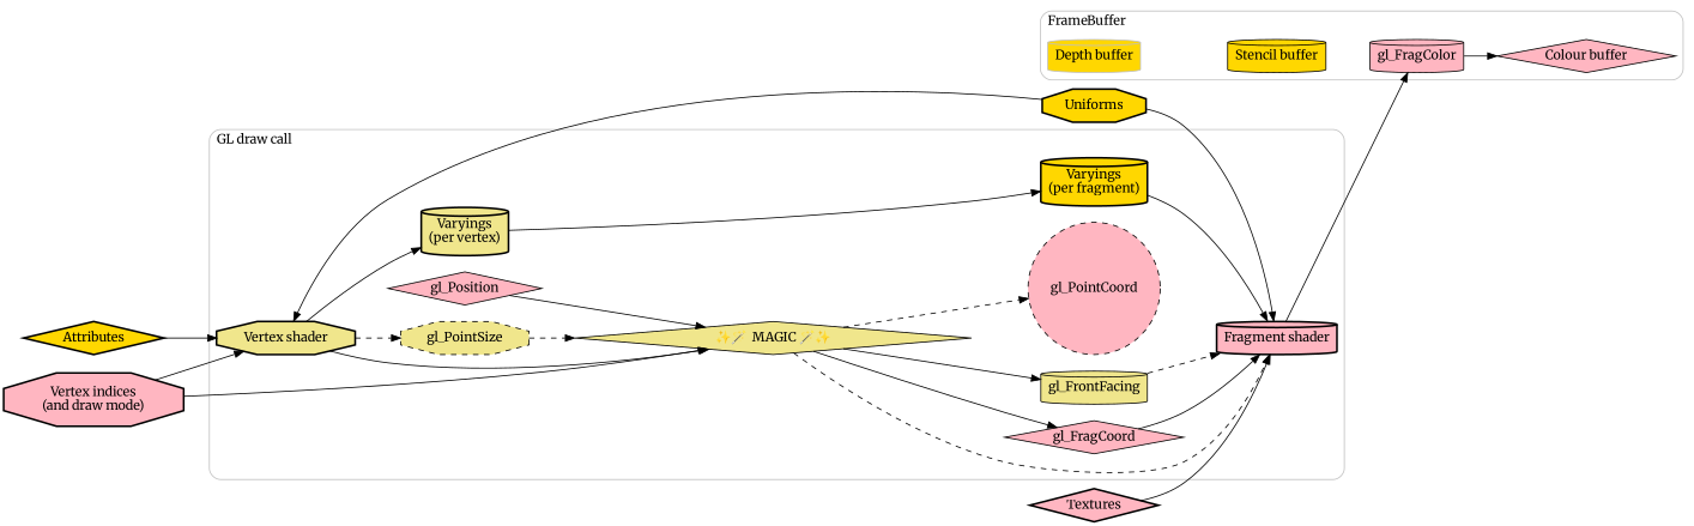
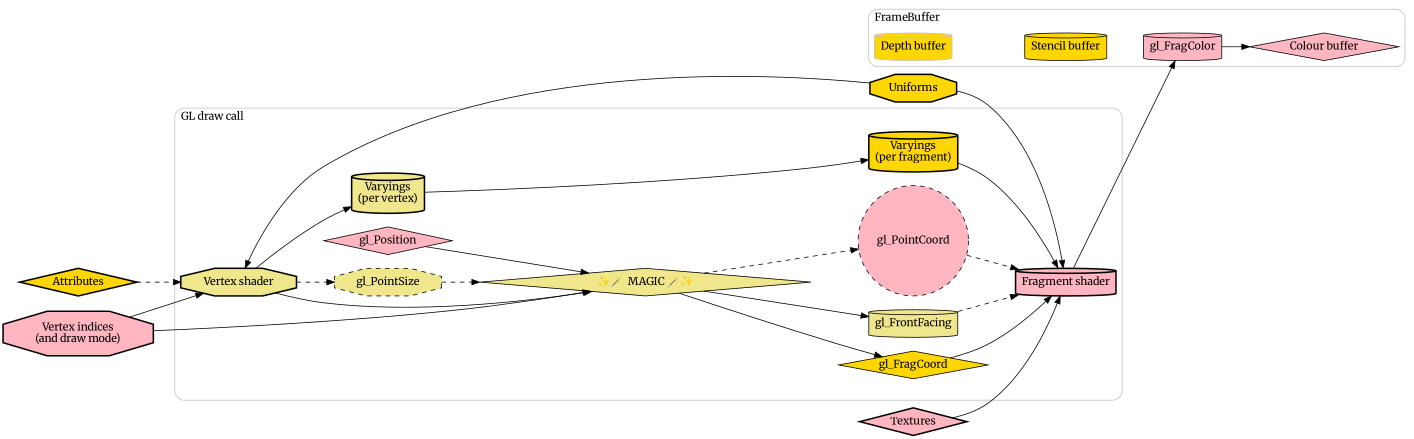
  digraph {
    fontname=Merriweather
    rankdir=LR
    node [fillcolor=lightpink fontname=Merriweather shape=cylinder style=filled]
    edge [fontname=Merriweather]
    n1 [color=gray fillcolor=gold label="Depth buffer"]
    n2 [color=black fillcolor=gold label="Stencil buffer"]
    gl_FragColor
    n4 [label="Colour buffer" shape=diamond]
    n5 [fillcolor=khaki label="Varyings\n(per vertex)" style="bold,filled"]
    n6 [fillcolor=gold label="Varyings\n(per fragment)" style="bold,filled"]
    n7 [fillcolor=khaki label="✨🪄  MAGIC 🪄✨" shape=diamond width=6]
    gl_Position [shape=diamond]
    gl_PointSize [fillcolor=khaki shape=octagon style="filled,dashed"]
    n10 [label="Fragment shader" style="bold,filled"]
-   gl_FragCoord [shape=diamond]
+   gl_FragCoord [fillcolor=gold shape=diamond]
    gl_FrontFacing [fillcolor=khaki]
    gl_PointCoord [shape=circle style="filled,dashed"]
    n14 [fillcolor=khaki label="Vertex shader" shape=octagon style="bold,filled"]
    n15 [label="Vertex indices\n(and draw mode)" shape=octagon style="bold,filled"]
    n16 [fillcolor=gold label=Attributes shape=diamond style="bold,filled"]
    n17 [fillcolor=gold label=Uniforms shape=octagon style="bold,filled"]
    n18 [label=Textures shape=diamond style="bold,filled"]
    subgraph cluster_1 {
      color=gray
      label=FrameBuffer
      labeljust=l
      style=rounded
      n1
      n2
      gl_FragColor
      n4
    }
    subgraph cluster_2 {
      color=gray
      label="GL draw call"
      labeljust=l
      style=rounded
      n5
      n6
      n7
      gl_Position
      gl_PointSize
      n10
      gl_FragCoord
      gl_FrontFacing
      gl_PointCoord
      n14
    }
    n1 -> n2 [style=invis]
    n2 -> gl_FragColor [style=invis]
    gl_FragColor -> n4
    n5 -> n6
    n5 -> n7 [style=invis]
    n6 -> n10
    n7 -> n6 [style=invis]
    n7 -> gl_FragCoord
    n7 -> gl_FrontFacing
    n7 -> gl_PointCoord [style=dashed]
    gl_Position -> n7
    gl_PointSize -> n7 [style=dashed]
    n10 -> gl_FragColor
    gl_FragCoord -> n10
    gl_FrontFacing -> n10 [style=dashed]
-   n7 -> n10 [style=dashed]
+   gl_PointCoord -> n10 [style=dashed]
    n14 -> n5
    n14 -> n7
    n14 -> gl_PointSize [style=dashed]
    n15 -> n7 [weight=0]
    n15 -> n14 [weight=0]
-   n16 -> n14
+   n16 -> n14 [style=dashed]
    n17 -> n10 [weight=1]
    n17 -> n14 [weight=-1]
    n18 -> n10 [weight=1]
  }
